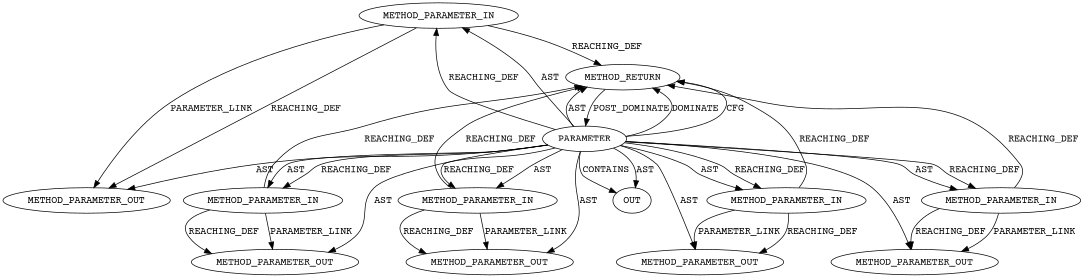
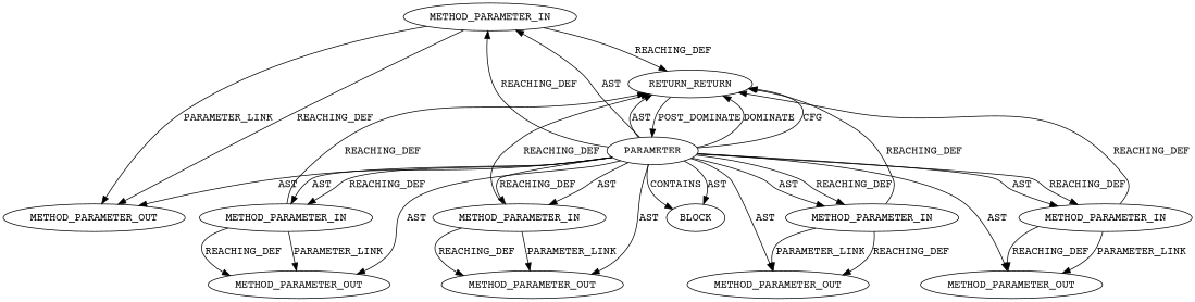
  digraph {
    fontname="Courier Prime"
    node [CODE="struct pipe_inode_info *pipe" COLUMN_NUMBER=7 EVALUATION_STRATEGY=BY_VALUE IS_VARIADIC=false LINE_NUMBER=163 ORDER=3 TYPE_FULL_NAME="pipe_inode_info*" fontname="Courier Prime"]
    edge [fontname="Courier Prime"]
    n1 [INDEX=3 LINE_NUMBER=164 NAME=pipe label=METHOD_PARAMETER_IN]
    n2 [INDEX=3 LINE_NUMBER=164 NAME=pipe label=METHOD_PARAMETER_OUT]
-   n3 [CODE=RET COLUMN_NUMBER=9 ORDER=7 TYPE_FULL_NAME=ssize_t label=METHOD_RETURN IS_VARIADIC=""]
+   n3 [CODE=RET COLUMN_NUMBER=9 ORDER=7 TYPE_FULL_NAME=ssize_t label=RETURN_RETURN IS_VARIADIC=""]
    n4 [AST_PARENT_FULL_NAME="tls.h:<global>" AST_PARENT_TYPE=TYPE_DECL CODE="ssize_t tls_sw_splice_read(struct socket *sock, loff_t *ppos,\n			   struct pipe_inode_info *pipe,\n			   size_t len, unsigned int flags);" COLUMN_NUMBER=9 COLUMN_NUMBER_END=37 FILENAME="tls.h" FULL_NAME=tls_sw_splice_read IS_EXTERNAL=false LINE_NUMBER_END=165 NAME=tls_sw_splice_read ORDER=34 SIGNATURE="ssize_t tls_sw_splice_read (socket*,loff_t*,pipe_inode_info*,size_t,unsigned int)" label=PARAMETER EVALUATION_STRATEGY="" IS_VARIADIC="" TYPE_FULL_NAME=""]
    n5 [CODE="struct socket *sock" COLUMN_NUMBER=28 INDEX=1 NAME=sock ORDER=1 TYPE_FULL_NAME="socket*" label=METHOD_PARAMETER_OUT]
    n6 [CODE="size_t len" INDEX=4 LINE_NUMBER=165 NAME=len ORDER=4 TYPE_FULL_NAME=size_t label=METHOD_PARAMETER_OUT]
    n7 [CODE="struct socket *sock" COLUMN_NUMBER=28 INDEX=1 NAME=sock ORDER=1 TYPE_FULL_NAME="socket*" label=METHOD_PARAMETER_IN]
    n8 [CODE="size_t len" INDEX=4 LINE_NUMBER=165 NAME=len ORDER=4 TYPE_FULL_NAME=size_t label=METHOD_PARAMETER_IN]
    n9 [CODE="loff_t *ppos" COLUMN_NUMBER=49 INDEX=2 NAME=ppos ORDER=2 TYPE_FULL_NAME="loff_t*" label=METHOD_PARAMETER_IN]
    n10 [CODE="loff_t *ppos" COLUMN_NUMBER=49 INDEX=2 NAME=ppos ORDER=2 TYPE_FULL_NAME="loff_t*" label=METHOD_PARAMETER_OUT]
    n11 [CODE="unsigned int flags" COLUMN_NUMBER=19 INDEX=5 LINE_NUMBER=165 NAME=flags ORDER=5 TYPE_FULL_NAME="unsigned int" label=METHOD_PARAMETER_OUT]
    n12 [CODE="unsigned int flags" COLUMN_NUMBER=19 INDEX=5 LINE_NUMBER=165 NAME=flags ORDER=5 TYPE_FULL_NAME="unsigned int" label=METHOD_PARAMETER_IN]
-   n13 [ARGUMENT_INDEX=-1 CODE="<empty>" ORDER=6 TYPE_FULL_NAME="<empty>" label=OUT COLUMN_NUMBER="" EVALUATION_STRATEGY="" IS_VARIADIC="" LINE_NUMBER=""]
+   n13 [ARGUMENT_INDEX=-1 CODE="<empty>" ORDER=6 TYPE_FULL_NAME="<empty>" label=BLOCK COLUMN_NUMBER="" EVALUATION_STRATEGY="" IS_VARIADIC="" LINE_NUMBER=""]
    n1 -> n2 [VARIABLE=pipe label=REACHING_DEF]
    n1 -> n2 [label=PARAMETER_LINK]
    n1 -> n3 [VARIABLE=pipe label=REACHING_DEF]
    n3 -> n4 [label=POST_DOMINATE]
    n4 -> n1 [label=REACHING_DEF]
    n4 -> n1 [label=AST]
    n4 -> n2 [label=AST]
    n4 -> n3 [label=DOMINATE]
    n4 -> n3 [label=CFG]
    n4 -> n3 [label=AST]
    n4 -> n5 [label=AST]
    n4 -> n6 [label=AST]
    n4 -> n7 [label=AST]
    n4 -> n7 [label=REACHING_DEF]
    n4 -> n8 [label=AST]
    n4 -> n8 [label=REACHING_DEF]
    n4 -> n9 [label=AST]
    n4 -> n9 [label=REACHING_DEF]
    n4 -> n10 [label=AST]
    n4 -> n11 [label=AST]
    n4 -> n12 [label=AST]
    n4 -> n12 [label=REACHING_DEF]
    n4 -> n13 [label=AST]
    n4 -> n13 [label=CONTAINS]
    n7 -> n3 [VARIABLE=sock label=REACHING_DEF]
    n7 -> n5 [VARIABLE=sock label=REACHING_DEF]
    n7 -> n5 [label=PARAMETER_LINK]
    n8 -> n3 [VARIABLE=len label=REACHING_DEF]
    n8 -> n6 [VARIABLE=len label=REACHING_DEF]
    n8 -> n6 [label=PARAMETER_LINK]
    n9 -> n3 [VARIABLE=ppos label=REACHING_DEF]
    n9 -> n10 [VARIABLE=ppos label=REACHING_DEF]
    n9 -> n10 [label=PARAMETER_LINK]
    n12 -> n3 [VARIABLE=flags label=REACHING_DEF]
    n12 -> n11 [VARIABLE=flags label=REACHING_DEF]
    n12 -> n11 [label=PARAMETER_LINK]
  }
